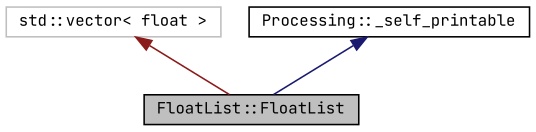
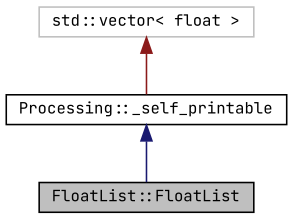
  digraph {
    fontname="JetBrains Mono"
    node [color=black fillcolor=white fontname="JetBrains Mono" fontsize=10 shape=record style=filled]
    edge [dir=back fontname="JetBrains Mono" fontsize=10 labelfontname=Helvetica labelfontsize=10 style=solid]
    n1 [fillcolor=grey75 fontcolor=black height=0.2 label="FloatList::FloatList" width=0.4]
    n2 [color=grey75 height=0.2 label="std::vector\< float \>" width=0.4]
    n3 [height=0.2 label="Processing::_self_printable" width=0.4]
-   n2 -> n1 [color=firebrick4]
+   n2 -> n3 [color=firebrick4]
    n3 -> n1 [color=midnightblue]
  }
